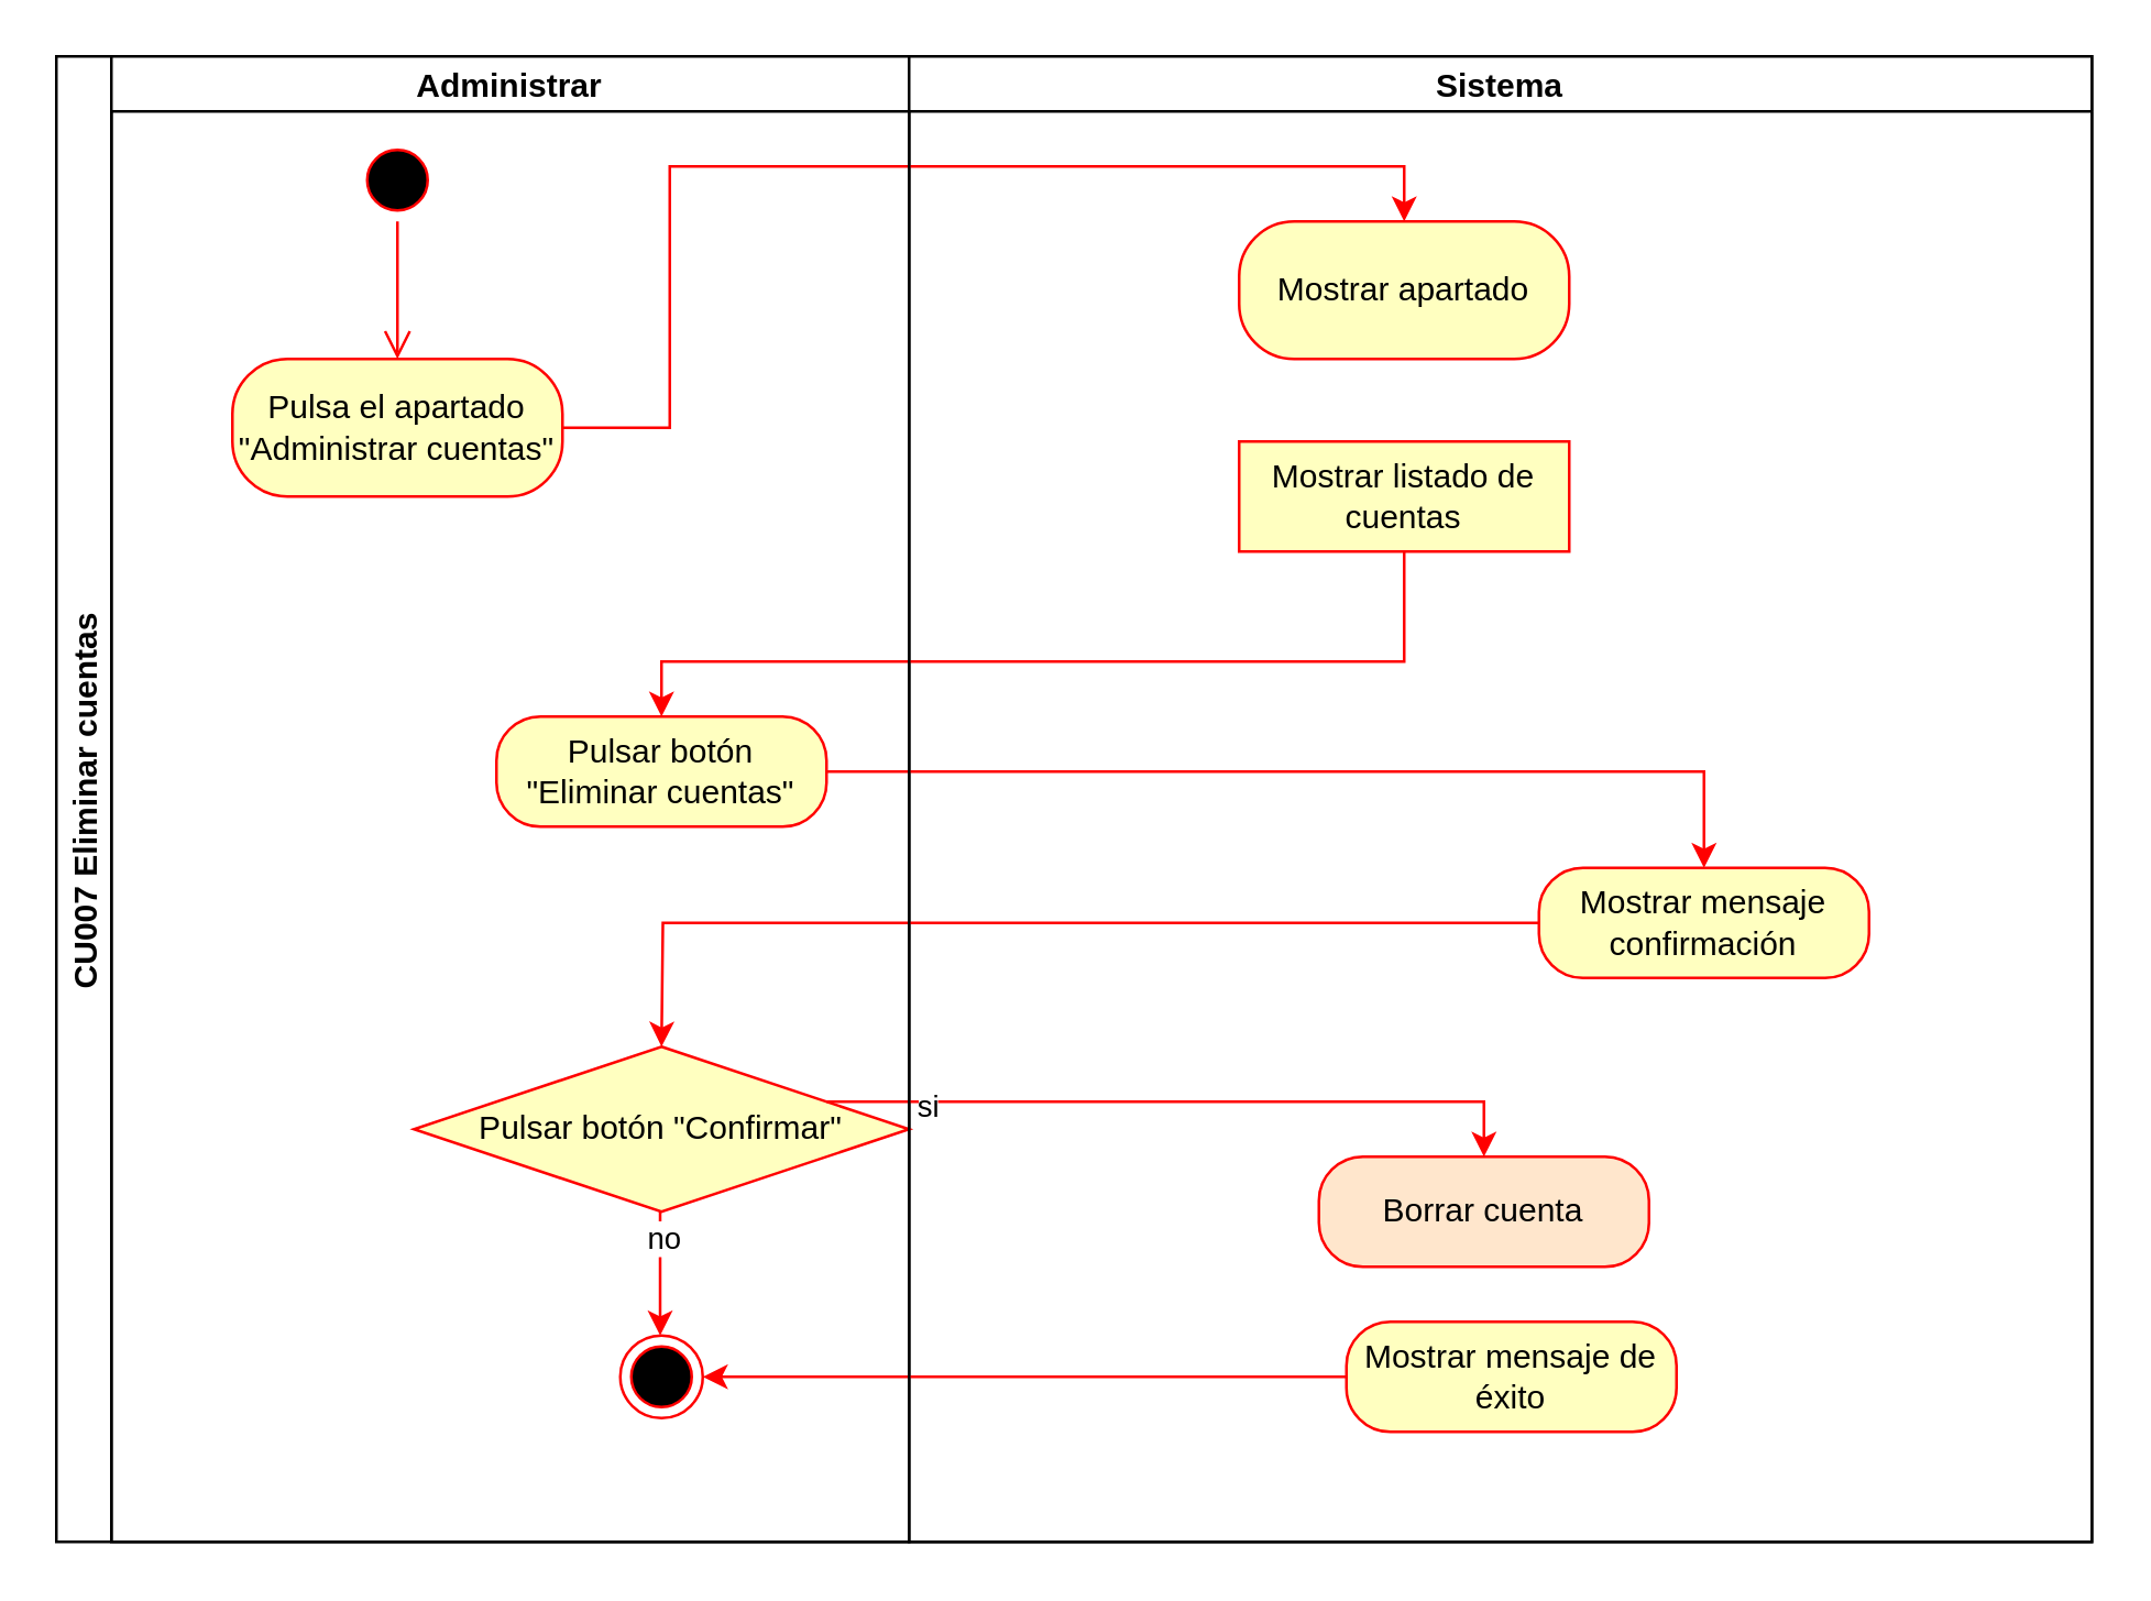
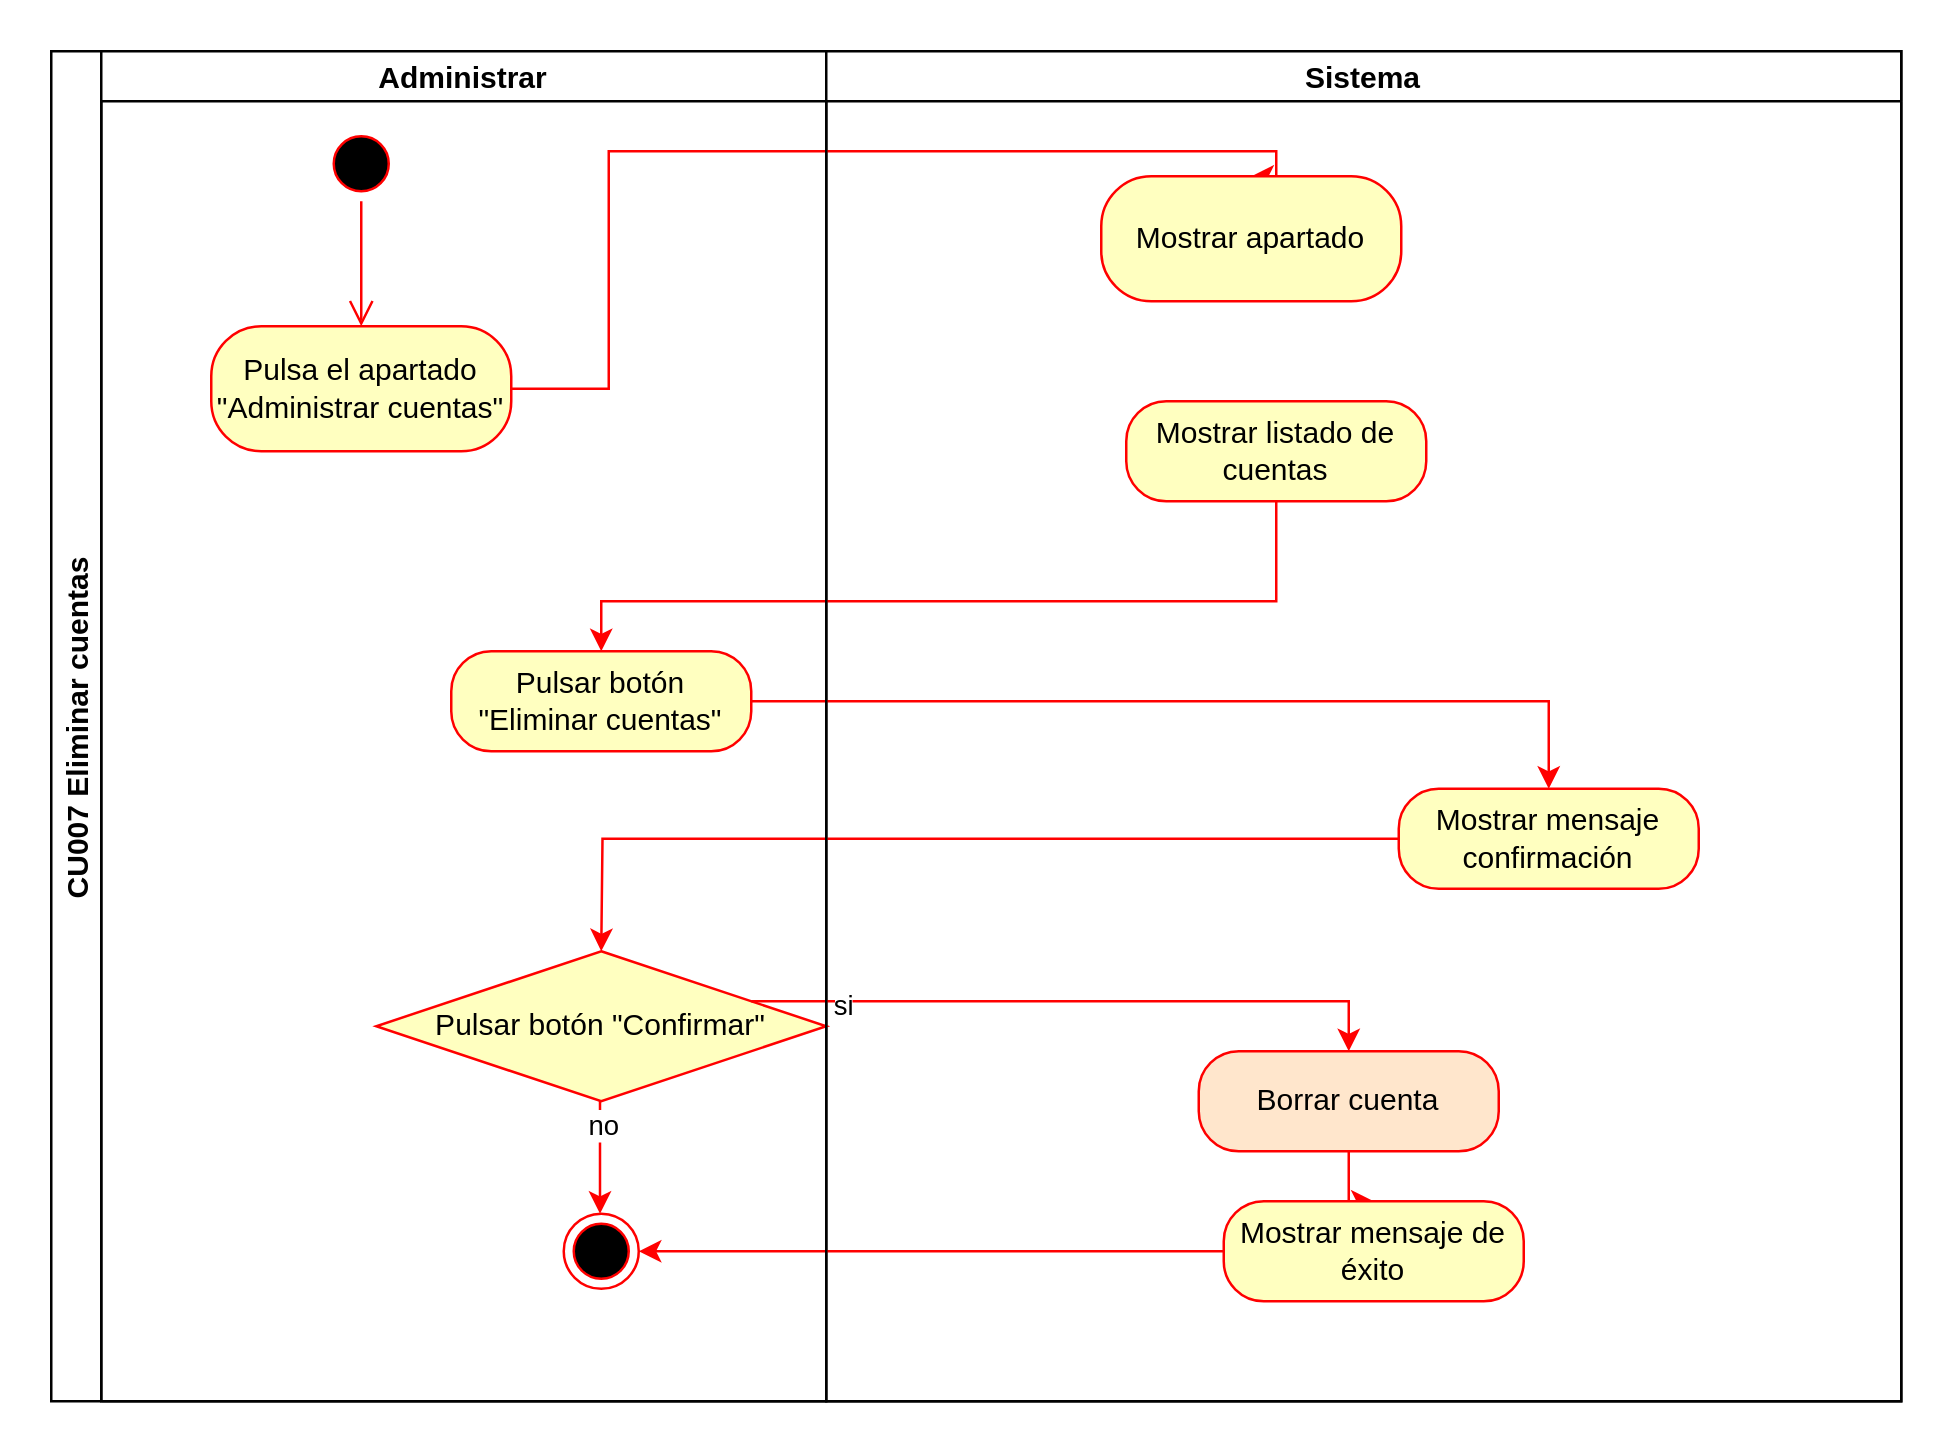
  <mxCell id="0" />
  <mxCell id="1" parent="0" />
  <mxCell id="2" value="CU007 Eliminar cuentas" style="swimlane;childLayout=stackLayout;resizeParent=1;resizeParentMax=0;startSize=20;horizontal=0;horizontalStack=1;" vertex="1" parent="1"><mxGeometry x="20" y="20" width="740" height="540" as="geometry"><mxRectangle x="200" y="80" width="40" height="50" as="alternateBounds" /></mxGeometry></mxCell>
  <mxCell id="3" value="Administrar" style="swimlane;startSize=20;" vertex="1" parent="2"><mxGeometry x="20" width="290" height="540" as="geometry" /></mxCell>
  <mxCell id="4" value="" style="ellipse;html=1;shape=startState;fillColor=#000000;strokeColor=#ff0000;fillStyle=auto;" vertex="1" parent="3"><mxGeometry x="89" y="30" width="30" height="30" as="geometry" /></mxCell>
  <mxCell id="5" value="" style="edgeStyle=orthogonalEdgeStyle;html=1;verticalAlign=bottom;endArrow=open;endSize=8;strokeColor=#ff0000;rounded=0;" edge="1" parent="3" source="4" target="8"><mxGeometry relative="1" as="geometry"><mxPoint x="104" y="100" as="targetPoint" /><mxPoint x="340" y="320" as="sourcePoint" /></mxGeometry></mxCell>
  <mxCell id="6" value="" style="ellipse;html=1;shape=endState;fillColor=#000000;strokeColor=#ff0000;" vertex="1" parent="3"><mxGeometry x="185" y="465" width="30" height="30" as="geometry" /></mxCell>
  <mxCell id="7" value="Pulsar botón &quot;Eliminar cuentas&quot;" style="rounded=1;whiteSpace=wrap;html=1;arcSize=40;fontColor=#000000;fillColor=#ffffc0;strokeColor=light-dark(#ff0000, #ededed);" vertex="1" parent="3"><mxGeometry x="140" y="240" width="120" height="40" as="geometry" /></mxCell>
  <mxCell id="8" value="Pulsa el apartado &quot;Administrar cuentas&quot;" style="rounded=1;whiteSpace=wrap;html=1;arcSize=40;fontColor=#000000;fillColor=#ffffc0;strokeColor=#ff0000;" vertex="1" parent="3"><mxGeometry x="44" y="110" width="120" height="50" as="geometry" /></mxCell>
  <mxCell id="9" style="edgeStyle=orthogonalEdgeStyle;rounded=0;orthogonalLoop=1;jettySize=auto;html=1;strokeColor=#FF0000;" edge="1" parent="3" source="11"><mxGeometry relative="1" as="geometry"><Array as="points" /><mxPoint x="200" y="410" as="sourcePoint" /><mxPoint x="199.5" y="465" as="targetPoint" /></mxGeometry></mxCell>
  <mxCell id="10" value="no" style="edgeLabel;html=1;align=center;verticalAlign=middle;resizable=0;points=[];" vertex="1" connectable="0" parent="9"><mxGeometry x="-0.87" relative="1" as="geometry"><mxPoint x="1" y="7" as="offset" /></mxGeometry></mxCell>
  <mxCell id="11" value="Pulsar botón &quot;Confirmar&quot;" style="rhombus;whiteSpace=wrap;html=1;fontColor=#000000;fillColor=#ffffc0;strokeColor=#ff0000;" vertex="1" parent="3"><mxGeometry x="110" y="360" width="180" height="60" as="geometry" /></mxCell>
  <mxCell id="12" style="edgeStyle=orthogonalEdgeStyle;rounded=0;orthogonalLoop=1;jettySize=auto;html=1;entryX=0.5;entryY=0;entryDx=0;entryDy=0;strokeColor=light-dark(#ff0000, #ededed);" edge="1" parent="2" source="8" target="20"><mxGeometry relative="1" as="geometry"><Array as="points"><mxPoint x="223" y="135" /><mxPoint x="223" y="40" /><mxPoint x="490" y="40" /></Array><mxPoint x="171.5" y="142.5" as="sourcePoint" /></mxGeometry></mxCell>
  <mxCell id="13" style="edgeStyle=orthogonalEdgeStyle;rounded=0;orthogonalLoop=1;jettySize=auto;html=1;strokeColor=light-dark(#ff0000, #ededed);" edge="1" parent="2" source="21" target="7"><mxGeometry relative="1" as="geometry"><Array as="points"><mxPoint x="490" y="220" /><mxPoint x="220" y="220" /></Array></mxGeometry></mxCell>
  <mxCell id="14" value="" style="edgeStyle=orthogonalEdgeStyle;rounded=0;orthogonalLoop=1;jettySize=auto;html=1;strokeColor=#FF0000;" edge="1" parent="2" source="24" target="6"><mxGeometry relative="1" as="geometry" /></mxCell>
  <mxCell id="15" value="" style="edgeStyle=orthogonalEdgeStyle;rounded=0;orthogonalLoop=1;jettySize=auto;html=1;strokeColor=light-dark(#ff0000, #ededed);" edge="1" parent="2" source="7" target="25"><mxGeometry relative="1" as="geometry" /></mxCell>
  <mxCell id="16" style="edgeStyle=orthogonalEdgeStyle;rounded=0;orthogonalLoop=1;jettySize=auto;html=1;entryX=0.5;entryY=0;entryDx=0;entryDy=0;strokeColor=#FF0000;" edge="1" parent="2" source="25"><mxGeometry relative="1" as="geometry"><mxPoint x="220" y="360" as="targetPoint" /></mxGeometry></mxCell>
  <mxCell id="17" style="edgeStyle=orthogonalEdgeStyle;rounded=0;orthogonalLoop=1;jettySize=auto;html=1;strokeColor=#FF0000;" edge="1" parent="2" source="11" target="23"><mxGeometry relative="1" as="geometry"><mxPoint x="678.429" y="510" as="targetPoint" /><Array as="points"><mxPoint x="519" y="380" /></Array><mxPoint x="280" y="380" as="sourcePoint" /></mxGeometry></mxCell>
  <mxCell id="18" value="si" style="edgeLabel;html=1;align=center;verticalAlign=middle;resizable=0;points=[];" vertex="1" connectable="0" parent="17"><mxGeometry x="-0.916" y="-1" relative="1" as="geometry"><mxPoint x="25" as="offset" /></mxGeometry></mxCell>
  <mxCell id="19" value="Sistema" style="swimlane;startSize=20;" vertex="1" parent="2"><mxGeometry x="310" width="430" height="540" as="geometry" /></mxCell>
- <mxCell id="20" value="Mostrar apartado" style="rounded=1;whiteSpace=wrap;html=1;arcSize=40;fontColor=#000000;fillColor=#ffffc0;strokeColor=#ff0000;" vertex="1" parent="19"><mxGeometry x="120" y="60" width="120" height="50" as="geometry" /></mxCell>
- <mxCell id="21" value="Mostrar listado de cuentas" style="whiteSpace=wrap;html=1;arcSize=40;fontColor=#000000;fillColor=#ffffc0;strokeColor=light-dark(#ff0000, #ededed);rounded=0;" vertex="1" parent="19"><mxGeometry x="120" y="140" width="120" height="40" as="geometry" /></mxCell>
+ <mxCell id="20" value="Mostrar apartado" style="rounded=1;whiteSpace=wrap;html=1;arcSize=40;fontColor=#000000;fillColor=#ffffc0;strokeColor=#ff0000;" vertex="1" parent="19"><mxGeometry x="110" y="50" width="120" height="50" as="geometry" /></mxCell>
+ <mxCell id="21" value="Mostrar listado de cuentas" style="rounded=1;whiteSpace=wrap;html=1;arcSize=40;fontColor=#000000;fillColor=#ffffc0;strokeColor=light-dark(#ff0000, #ededed);" vertex="1" parent="19"><mxGeometry x="120" y="140" width="120" height="40" as="geometry" /></mxCell>
+ <mxCell id="22" value="" style="edgeStyle=orthogonalEdgeStyle;rounded=0;orthogonalLoop=1;jettySize=auto;html=1;strokeColor=light-dark(#ff0000, #ededed);" edge="1" parent="19" source="23" target="24"><mxGeometry relative="1" as="geometry" /></mxCell>
  <mxCell id="23" value="Borrar cuenta" style="rounded=1;whiteSpace=wrap;html=1;arcSize=40;fontColor=#000000;fillColor=#ffe6cc;strokeColor=light-dark(#ff0000, #ededed);" vertex="1" parent="19"><mxGeometry x="149" y="400" width="120" height="40" as="geometry" /></mxCell>
  <mxCell id="24" value="Mostrar mensaje de éxito" style="rounded=1;whiteSpace=wrap;html=1;arcSize=40;fontColor=#000000;fillColor=#ffffc0;strokeColor=light-dark(#ff0000, #ededed);" vertex="1" parent="19"><mxGeometry x="159" y="460" width="120" height="40" as="geometry" /></mxCell>
  <mxCell id="25" value="Mostrar mensaje confirmación" style="rounded=1;whiteSpace=wrap;html=1;arcSize=40;fontColor=#000000;fillColor=#ffffc0;strokeColor=light-dark(#ff0000, #ededed);" vertex="1" parent="19"><mxGeometry x="229" y="295" width="120" height="40" as="geometry" /></mxCell>
